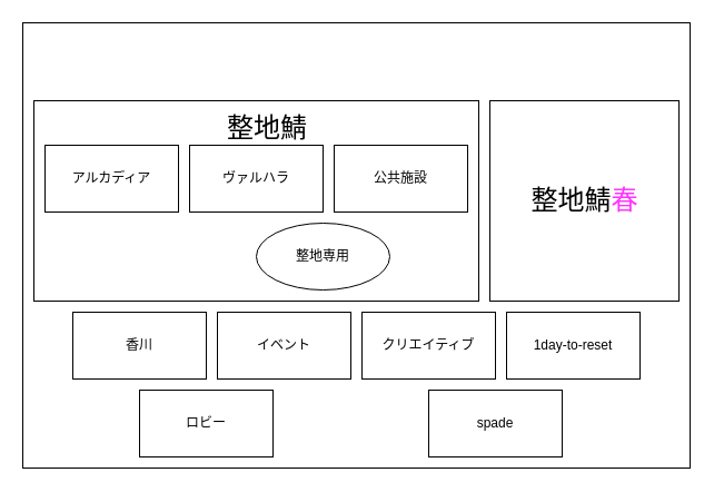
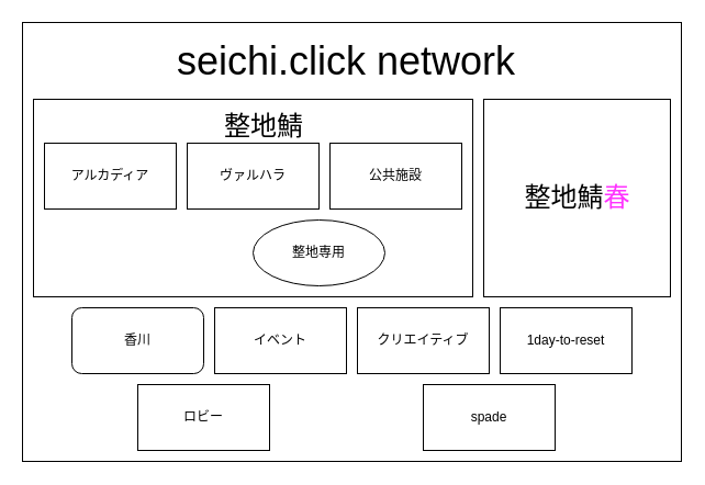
  <mxCell id="0" />
  <mxCell id="1" parent="0" />
  <mxCell id="2" value="" style="rounded=0;whiteSpace=wrap;html=1;fontFamily=Garamond;fontSize=12;fontColor=#000000;fillColor=none;" vertex="1" parent="1"><mxGeometry x="20" y="20" width="600" height="400" as="geometry" /></mxCell>
  <mxCell id="3" value="" style="rounded=0;whiteSpace=wrap;html=1;fontFamily=Garamond;fontSize=24;fillColor=none;" vertex="1" parent="1"><mxGeometry x="440" y="90" width="170" height="180" as="geometry" /></mxCell>
  <mxCell id="4" value="&lt;font style=&quot;font-size: 24px&quot;&gt;整地鯖&lt;font color=&quot;#FF33FF&quot;&gt;春&lt;/font&gt;&lt;/font&gt;" style="text;html=1;strokeColor=none;fillColor=none;align=center;verticalAlign=middle;whiteSpace=wrap;rounded=0;" vertex="1" parent="1"><mxGeometry x="457.5" y="165" width="135" height="30" as="geometry" /></mxCell>
- <mxCell id="5" value="香川" style="rounded=0;whiteSpace=wrap;html=1;fillColor=none;" vertex="1" parent="1"><mxGeometry x="65" y="280" width="120" height="60" as="geometry" /></mxCell>
+ <mxCell id="5" value="香川" style="whiteSpace=wrap;html=1;fillColor=none;rounded=1;" vertex="1" parent="1"><mxGeometry x="65" y="280" width="120" height="60" as="geometry" /></mxCell>
  <mxCell id="6" value="イベント" style="rounded=0;whiteSpace=wrap;html=1;fillColor=none;" vertex="1" parent="1"><mxGeometry x="195" y="280" width="120" height="60" as="geometry" /></mxCell>
  <mxCell id="7" value="クリエイティブ" style="rounded=0;whiteSpace=wrap;html=1;fillColor=none;" vertex="1" parent="1"><mxGeometry x="325" y="280" width="120" height="60" as="geometry" /></mxCell>
  <mxCell id="8" value="1day-to-reset" style="rounded=0;whiteSpace=wrap;html=1;fillColor=none;" vertex="1" parent="1"><mxGeometry x="455" y="280" width="120" height="60" as="geometry" /></mxCell>
  <mxCell id="9" value="ロビー" style="rounded=0;whiteSpace=wrap;html=1;fillColor=none;" vertex="1" parent="1"><mxGeometry x="125" y="350" width="120" height="60" as="geometry" /></mxCell>
  <mxCell id="10" value="spade" style="rounded=0;whiteSpace=wrap;html=1;fillColor=none;" vertex="1" parent="1"><mxGeometry x="385" y="350" width="120" height="60" as="geometry" /></mxCell>
  <mxCell id="11" value="" style="group" vertex="1" connectable="0" parent="1"><mxGeometry x="30" y="90" width="400" height="180" as="geometry" /></mxCell>
  <mxCell id="12" value="" style="rounded=0;whiteSpace=wrap;html=1;fillColor=none;" vertex="1" parent="11"><mxGeometry width="400" height="180" as="geometry" /></mxCell>
  <mxCell id="13" value="アルカディア" style="rounded=0;whiteSpace=wrap;html=1;fillColor=none;" vertex="1" parent="11"><mxGeometry x="10" y="40" width="120" height="60" as="geometry" /></mxCell>
  <mxCell id="14" value="ヴァルハラ" style="rounded=0;whiteSpace=wrap;html=1;fillColor=none;" vertex="1" parent="11"><mxGeometry x="140" y="40" width="120" height="60" as="geometry" /></mxCell>
  <mxCell id="15" value="整地専用" style="ellipse;whiteSpace=wrap;html=1;fillColor=none;" vertex="1" parent="11"><mxGeometry x="200" y="110" width="120" height="60" as="geometry" /></mxCell>
  <mxCell id="16" value="公共施設" style="rounded=0;whiteSpace=wrap;html=1;fillColor=none;" vertex="1" parent="11"><mxGeometry x="270" y="40" width="120" height="60" as="geometry" /></mxCell>
  <mxCell id="17" value="&lt;font style=&quot;font-size: 24px&quot;&gt;整地鯖&lt;/font&gt;" style="text;html=1;strokeColor=none;fillColor=none;align=center;verticalAlign=middle;whiteSpace=wrap;rounded=0;" vertex="1" parent="11"><mxGeometry x="110" y="10" width="200" height="30" as="geometry" /></mxCell>
+ <mxCell id="18" value="&lt;font style=&quot;font-size: 36px&quot;&gt;seichi.click network&lt;br&gt;&lt;/font&gt;" style="text;html=1;strokeColor=none;fillColor=none;align=center;verticalAlign=middle;whiteSpace=wrap;rounded=0;" vertex="1" parent="1"><mxGeometry x="137" y="40" width="356" height="30" as="geometry" /></mxCell>
